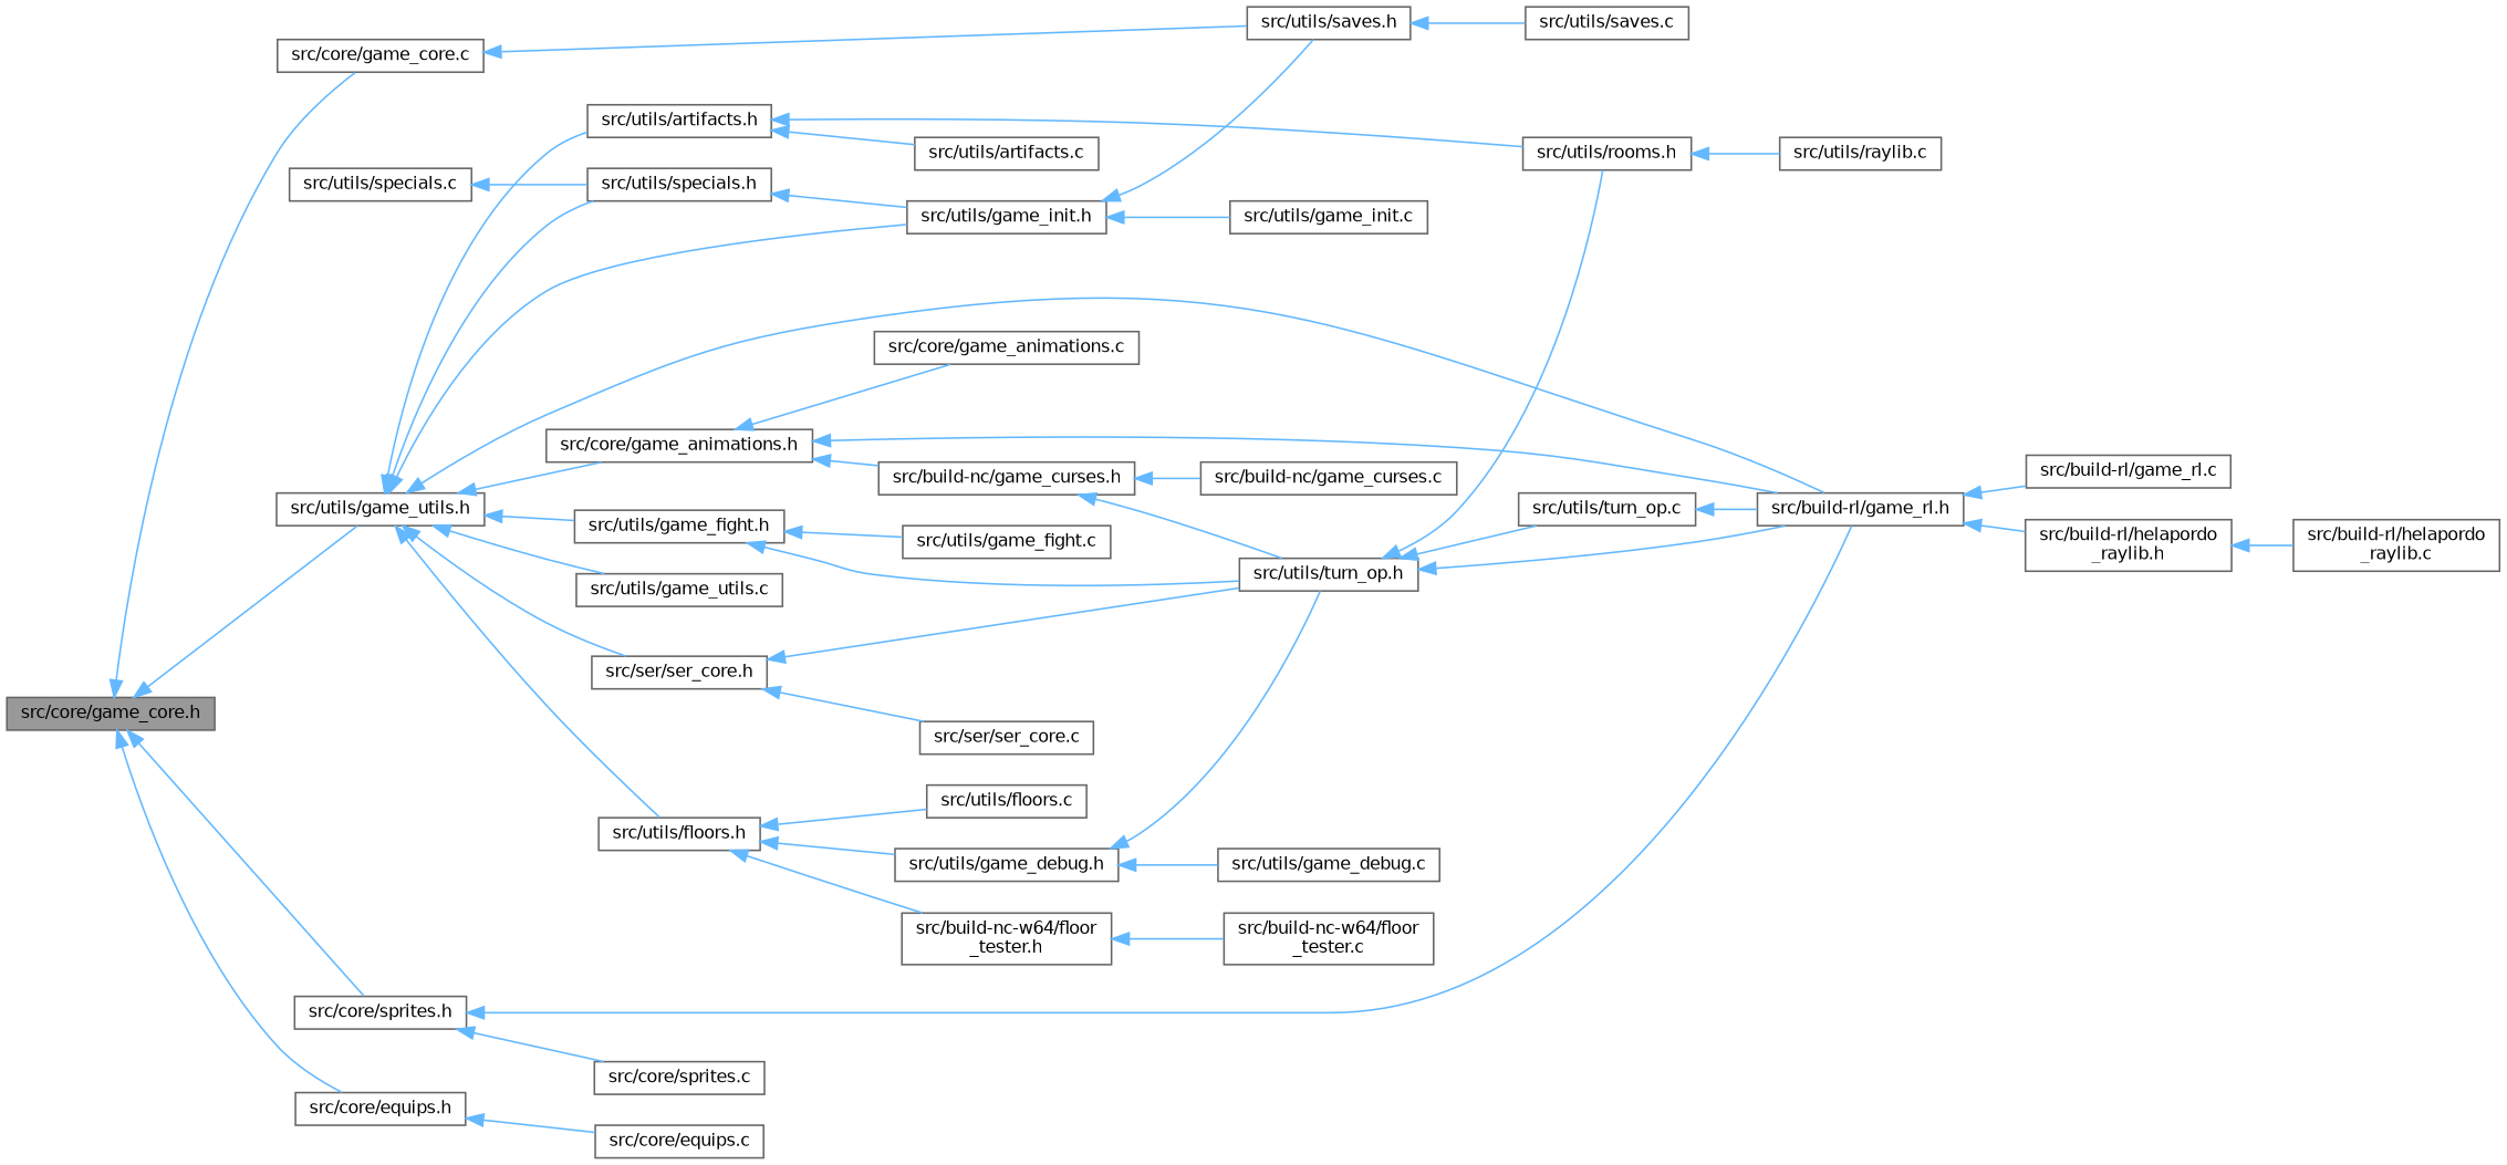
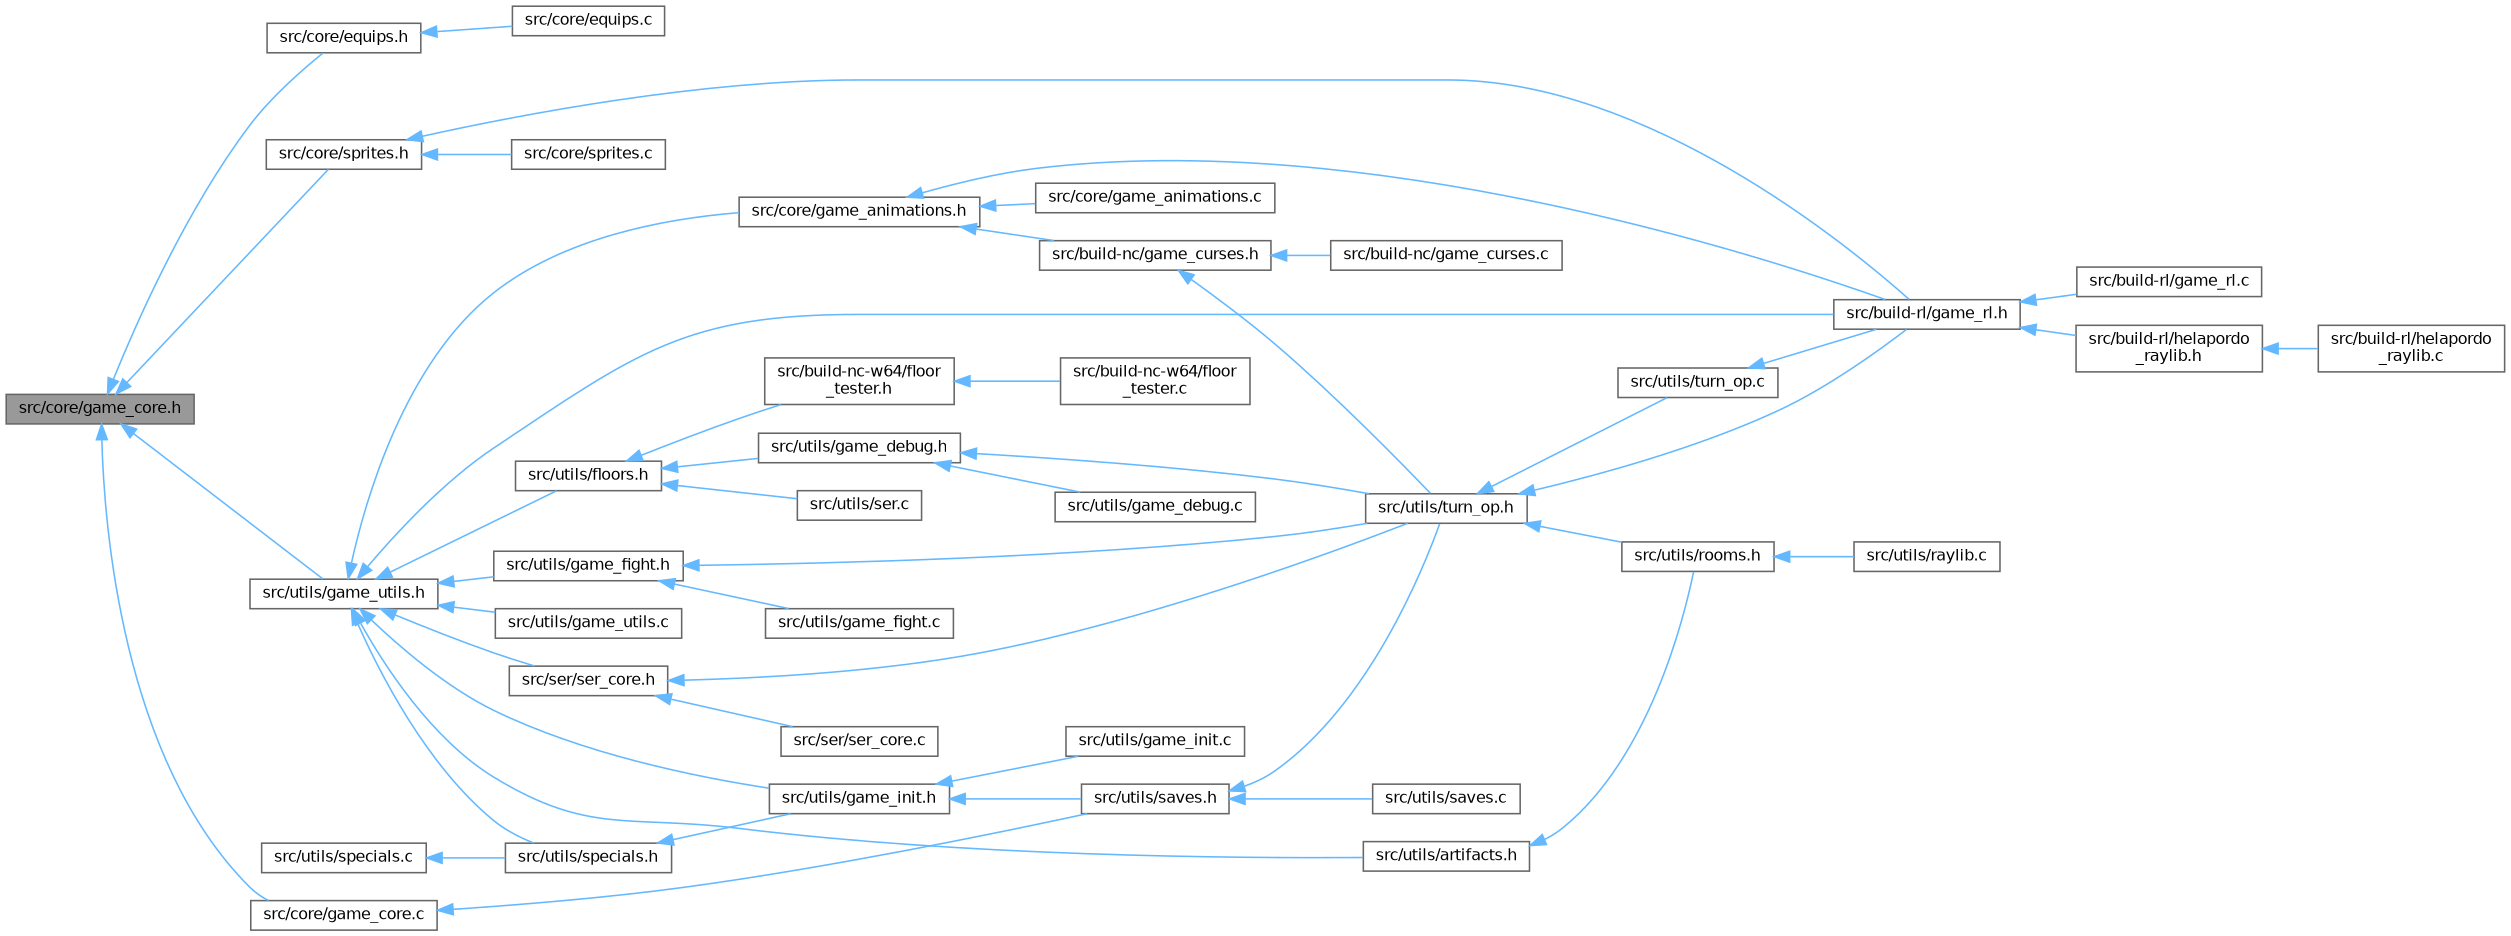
  digraph {
    rankdir=LR
    node [color=grey40 fillcolor=white fontname=Helvetica fontsize=10 shape=box style=filled]
    edge [color=steelblue1 dir=back fontname=Helvetica fontsize=10 labelfontname=Helvetica labelfontsize=10 style=solid]
    n1 [color=gray40 fillcolor=grey60 fontcolor=black height=0.2 label="src/core/game_core.h" width=0.4]
    n2 [height=0.2 label="src/core/equips.h" width=0.4]
    n3 [height=0.2 label="src/core/game_core.c" width=0.4]
    n4 [height=0.2 label="src/core/sprites.h" width=0.4]
    n5 [height=0.2 label="src/utils/game_utils.h" width=0.4]
    n6 [height=0.2 label="src/core/equips.c" width=0.4]
    n7 [height=0.2 label="src/utils/saves.h" width=0.4]
    n8 [height=0.2 label="src/build-rl/game_rl.h" width=0.4]
    n9 [height=0.2 label="src/core/sprites.c" width=0.4]
    n10 [height=0.2 label="src/core/game_animations.h" width=0.4]
    n11 [height=0.2 label="src/ser/ser_core.h" width=0.4]
    n12 [height=0.2 label="src/utils/artifacts.h" width=0.4]
    n13 [height=0.2 label="src/utils/floors.h" width=0.4]
    n14 [height=0.2 label="src/utils/game_fight.h" width=0.4]
    n15 [height=0.2 label="src/utils/game_init.h" width=0.4]
    n16 [height=0.2 label="src/utils/game_utils.c" width=0.4]
    n17 [height=0.2 label="src/utils/specials.h" width=0.4]
    n18 [height=0.2 label="src/utils/saves.c" width=0.4]
    n19 [height=0.2 label="src/utils/turn_op.h" width=0.4]
    n20 [height=0.2 label="src/utils/rooms.h" width=0.4]
    n21 [height=0.2 label="src/utils/turn_op.c" width=0.4]
    n22 [height=0.2 label="src/build-nc/game_curses.h" width=0.4]
    n23 [height=0.2 label="src/build-nc/game_curses.c" width=0.4]
    n24 [height=0.2 label="src/build-rl/game_rl.c" width=0.4]
    n25 [height=0.2 label="src/build-rl/helapordo\l_raylib.h" width=0.4]
    n26 [height=0.2 label="src/utils/raylib.c" width=0.4]
    n27 [height=0.2 label="src/build-rl/helapordo\l_raylib.c" width=0.4]
    n28 [height=0.2 label="src/core/game_animations.c" width=0.4]
    n29 [height=0.2 label="src/ser/ser_core.c" width=0.4]
-   n30 [height=0.2 label="src/utils/artifacts.c" width=0.4]
    n31 [height=0.2 label="src/build-nc-w64/floor\l_tester.h" width=0.4]
-   n32 [height=0.2 label="src/utils/floors.c" width=0.4]
+   n32 [height=0.2 label="src/utils/ser.c" width=0.4]
    n33 [height=0.2 label="src/utils/game_debug.h" width=0.4]
    n34 [height=0.2 label="src/utils/game_fight.c" width=0.4]
    n35 [height=0.2 label="src/utils/game_init.c" width=0.4]
    n36 [height=0.2 label="src/build-nc-w64/floor\l_tester.c" width=0.4]
    n37 [height=0.2 label="src/utils/game_debug.c" width=0.4]
    n38 [height=0.2 label="src/utils/specials.c" width=0.4]
    n1 -> n2
    n1 -> n3
    n1 -> n4
    n1 -> n5
    n2 -> n6
    n3 -> n7
    n4 -> n8
    n4 -> n9
    n5 -> n8
    n5 -> n10
    n5 -> n11
    n5 -> n12
    n5 -> n13
    n5 -> n14
    n5 -> n15
    n5 -> n16
    n5 -> n17
    n7 -> n18
+   n7 -> n19
    n8 -> n24
    n8 -> n25
    n10 -> n8
    n10 -> n22
    n10 -> n28
    n11 -> n19
    n11 -> n29
    n12 -> n20
-   n12 -> n30
    n13 -> n31
    n13 -> n32
    n13 -> n33
    n14 -> n19
    n14 -> n34
    n15 -> n7
    n15 -> n35
    n17 -> n15
    n19 -> n8
    n19 -> n20
    n19 -> n21
    n20 -> n26
    n21 -> n8
    n22 -> n19
    n22 -> n23
    n25 -> n27
    n31 -> n36
    n33 -> n19
    n33 -> n37
    n38 -> n17
  }
